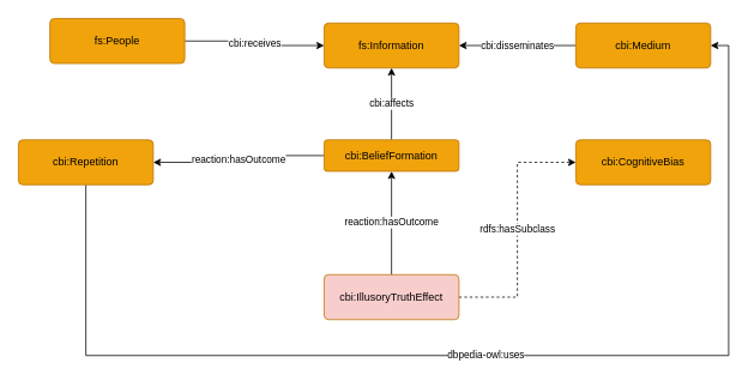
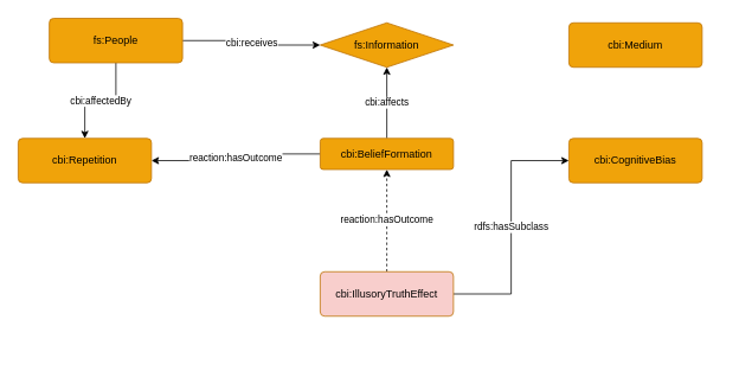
  <mxCell id="0" />
  <mxCell id="1" parent="0" />
- <mxCell id="2" value="reaction:hasOutcome" style="edgeStyle=orthogonalEdgeStyle;rounded=0;orthogonalLoop=1;jettySize=auto;html=1;entryX=0.5;entryY=1;entryDx=0;entryDy=0;" edge="1" parent="1" source="4" target="10"><mxGeometry relative="1" as="geometry" /></mxCell>
- <mxCell id="3" value="rdfs:hasSubclass" style="edgeStyle=orthogonalEdgeStyle;rounded=0;orthogonalLoop=1;jettySize=auto;html=1;entryX=0;entryY=0.5;entryDx=0;entryDy=0;dashed=1;" edge="1" parent="1" source="4" target="16"><mxGeometry relative="1" as="geometry" /></mxCell>
+ <mxCell id="2" value="reaction:hasOutcome" style="edgeStyle=orthogonalEdgeStyle;rounded=0;orthogonalLoop=1;jettySize=auto;html=1;entryX=0.5;entryY=1;entryDx=0;entryDy=0;dashed=1;" edge="1" parent="1" source="4" target="10"><mxGeometry relative="1" as="geometry" /></mxCell>
+ <mxCell id="3" value="rdfs:hasSubclass" style="edgeStyle=orthogonalEdgeStyle;rounded=0;orthogonalLoop=1;jettySize=auto;html=1;entryX=0;entryY=0.5;entryDx=0;entryDy=0;" edge="1" parent="1" source="4" target="16"><mxGeometry relative="1" as="geometry" /></mxCell>
  <mxCell id="4" value="cbi:IllusoryTruthEffect" style="rounded=1;arcSize=10;whiteSpace=wrap;html=1;align=center;fillColor=#f8cecc;strokeColor=#BD7000;fontColor=#000000;" vertex="1" parent="1"><mxGeometry x="360" y="305" width="150" height="50" as="geometry" /></mxCell>
  <mxCell id="5" value="cbi:receives" style="edgeStyle=orthogonalEdgeStyle;rounded=0;orthogonalLoop=1;jettySize=auto;html=1;entryX=0;entryY=0.5;entryDx=0;entryDy=0;" edge="1" parent="1" source="7" target="15"><mxGeometry relative="1" as="geometry" /></mxCell>
+ <mxCell id="6" value="cbi:affectedBy" style="edgeStyle=orthogonalEdgeStyle;rounded=0;orthogonalLoop=1;jettySize=auto;html=1;entryX=0.5;entryY=0;entryDx=0;entryDy=0;" edge="1" parent="1" source="7" target="14"><mxGeometry relative="1" as="geometry" /></mxCell>
  <mxCell id="7" value="fs:People" style="rounded=1;arcSize=10;whiteSpace=wrap;html=1;align=center;fillColor=#f0a30a;strokeColor=#BD7000;fontColor=#000000;" vertex="1" parent="1"><mxGeometry x="55" y="20" width="150" height="50" as="geometry" /></mxCell>
  <mxCell id="8" value="reaction:hasOutcome" style="edgeStyle=orthogonalEdgeStyle;rounded=0;orthogonalLoop=1;jettySize=auto;html=1;entryX=1;entryY=0.5;entryDx=0;entryDy=0;" edge="1" parent="1" source="10" target="14"><mxGeometry relative="1" as="geometry" /></mxCell>
  <mxCell id="9" value="cbi:affects" style="edgeStyle=orthogonalEdgeStyle;rounded=0;orthogonalLoop=1;jettySize=auto;html=1;entryX=0.5;entryY=1;entryDx=0;entryDy=0;" edge="1" parent="1" source="10" target="15"><mxGeometry relative="1" as="geometry" /></mxCell>
  <mxCell id="10" value="cbi:BeliefFormation" style="rounded=1;arcSize=10;whiteSpace=wrap;html=1;align=center;fillColor=#f0a30a;strokeColor=#BD7000;fontColor=#000000;" vertex="1" parent="1"><mxGeometry x="360" y="155" width="150" height="35" as="geometry" /></mxCell>
- <mxCell id="11" value="cbi:disseminates" style="edgeStyle=orthogonalEdgeStyle;rounded=0;orthogonalLoop=1;jettySize=auto;html=1;exitX=0;exitY=0.5;exitDx=0;exitDy=0;entryX=1;entryY=0.5;entryDx=0;entryDy=0;" edge="1" parent="1" source="12" target="15"><mxGeometry relative="1" as="geometry" /></mxCell>
  <mxCell id="12" value="cbi:Medium" style="rounded=1;arcSize=10;whiteSpace=wrap;html=1;align=center;fillColor=#f0a30a;strokeColor=#BD7000;fontColor=#000000;" vertex="1" parent="1"><mxGeometry x="640" y="25" width="150" height="50" as="geometry" /></mxCell>
- <mxCell id="13" value="dbpedia-owl:uses" style="edgeStyle=orthogonalEdgeStyle;rounded=0;orthogonalLoop=1;jettySize=auto;html=1;entryX=1;entryY=0.5;entryDx=0;entryDy=0;" edge="1" parent="1" source="14" target="12"><mxGeometry relative="1" as="geometry"><Array as="points"><mxPoint x="95" y="395" /><mxPoint x="810" y="395" /><mxPoint x="810" y="50" /></Array></mxGeometry></mxCell>
  <mxCell id="14" value="cbi:Repetition" style="rounded=1;arcSize=10;whiteSpace=wrap;html=1;align=center;fillColor=#f0a30a;strokeColor=#BD7000;fontColor=#000000;" vertex="1" parent="1"><mxGeometry x="20" y="155" width="150" height="50" as="geometry" /></mxCell>
- <mxCell id="15" value="fs:Information" style="rounded=1;arcSize=10;whiteSpace=wrap;html=1;align=center;fillColor=#f0a30a;strokeColor=#BD7000;fontColor=#000000;" vertex="1" parent="1"><mxGeometry x="360" y="25" width="150" height="50" as="geometry" /></mxCell>
+ <mxCell id="15" value="fs:Information" style="rhombus;arcSize=10;whiteSpace=wrap;html=1;align=center;fillColor=#f0a30a;strokeColor=#BD7000;fontColor=#000000;" vertex="1" parent="1"><mxGeometry x="360" y="25" width="150" height="50" as="geometry" /></mxCell>
  <mxCell id="16" value="cbi:CognitiveBias" style="rounded=1;arcSize=10;whiteSpace=wrap;html=1;align=center;fillColor=#f0a30a;strokeColor=#BD7000;fontColor=#000000;" vertex="1" parent="1"><mxGeometry x="640" y="155" width="150" height="50" as="geometry" /></mxCell>
